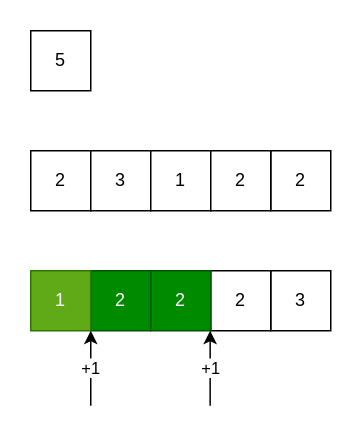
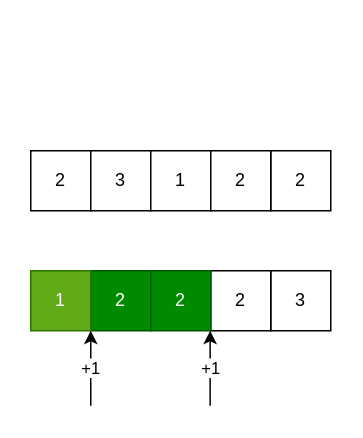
  <mxCell id="0" />
  <mxCell id="1" parent="0" />
- <mxCell id="2" value="5" style="rounded=0;whiteSpace=wrap;html=1;" vertex="1" parent="1"><mxGeometry x="20" y="20" width="40" height="40" as="geometry" /></mxCell>
  <mxCell id="3" value="2" style="rounded=0;whiteSpace=wrap;html=1;" vertex="1" parent="1"><mxGeometry x="20" y="100" width="40" height="40" as="geometry" /></mxCell>
  <mxCell id="4" value="3" style="rounded=0;whiteSpace=wrap;html=1;" vertex="1" parent="1"><mxGeometry x="60" y="100" width="40" height="40" as="geometry" /></mxCell>
  <mxCell id="5" value="2" style="rounded=0;whiteSpace=wrap;html=1;" vertex="1" parent="1"><mxGeometry x="180" y="100" width="40" height="40" as="geometry" /></mxCell>
  <mxCell id="6" value="1" style="rounded=0;whiteSpace=wrap;html=1;" vertex="1" parent="1"><mxGeometry x="100" y="100" width="40" height="40" as="geometry" /></mxCell>
  <mxCell id="7" value="2" style="rounded=0;whiteSpace=wrap;html=1;" vertex="1" parent="1"><mxGeometry x="140" y="100" width="40" height="40" as="geometry" /></mxCell>
  <mxCell id="8" value="2" style="rounded=0;whiteSpace=wrap;html=1;fillColor=#008a00;fontColor=#ffffff;strokeColor=#005700;" vertex="1" parent="1"><mxGeometry x="60" y="180" width="40" height="40" as="geometry" /></mxCell>
  <mxCell id="9" value="3" style="rounded=0;whiteSpace=wrap;html=1;" vertex="1" parent="1"><mxGeometry x="180" y="180" width="40" height="40" as="geometry" /></mxCell>
  <mxCell id="10" value="2" style="rounded=0;whiteSpace=wrap;html=1;" vertex="1" parent="1"><mxGeometry x="140" y="180" width="40" height="40" as="geometry" /></mxCell>
  <mxCell id="11" value="1" style="rounded=0;whiteSpace=wrap;html=1;fillColor=#60a917;fontColor=#ffffff;strokeColor=#2D7600;" vertex="1" parent="1"><mxGeometry x="20" y="180" width="40" height="40" as="geometry" /></mxCell>
  <mxCell id="12" value="2" style="rounded=0;whiteSpace=wrap;html=1;fillColor=#008a00;fontColor=#ffffff;strokeColor=#005700;" vertex="1" parent="1"><mxGeometry x="100" y="180" width="40" height="40" as="geometry" /></mxCell>
  <mxCell id="13" value="+1" style="endArrow=classic;html=1;rounded=0;entryX=1;entryY=1;entryDx=0;entryDy=0;" edge="1" parent="1" target="11"><mxGeometry width="50" height="50" relative="1" as="geometry"><mxPoint x="60" y="270" as="sourcePoint" /><mxPoint x="200" y="200" as="targetPoint" /></mxGeometry></mxCell>
  <mxCell id="14" value="+1" style="endArrow=classic;html=1;rounded=0;entryX=1;entryY=1;entryDx=0;entryDy=0;" edge="1" parent="1"><mxGeometry width="50" height="50" relative="1" as="geometry"><mxPoint x="139.6" y="270" as="sourcePoint" /><mxPoint x="139.6" y="220" as="targetPoint" /></mxGeometry></mxCell>
